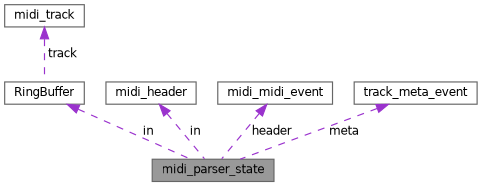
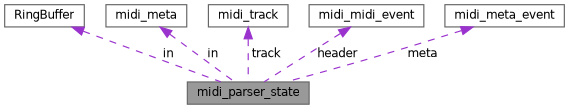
  digraph {
    node [color=gray40 fillcolor=white fontname=Helvetica fontsize=10 shape=box style=filled]
    edge [color=darkorchid3 dir=back fontname=Helvetica fontsize=10 labelfontname=Helvetica labelfontsize=10 style=dashed]
    n1 [fillcolor=grey60 fontcolor=black height=0.2 label=midi_parser_state width=0.4]
    n2 [height=0.2 label=RingBuffer width=0.4]
-   n3 [height=0.2 label=midi_header width=0.4]
+   n3 [height=0.2 label=midi_meta width=0.4]
    n4 [height=0.2 label=midi_track width=0.4]
    n5 [height=0.2 label=midi_midi_event width=0.4]
-   n6 [height=0.2 label=track_meta_event width=0.4]
+   n6 [height=0.2 label=midi_meta_event width=0.4]
    n2 -> n1 [label=" in"]
    n3 -> n1 [label=" in"]
-   n4 -> n2 [label=" track"]
+   n4 -> n1 [label=" track"]
    n5 -> n1 [label=" header"]
    n6 -> n1 [label=" meta"]
  }
